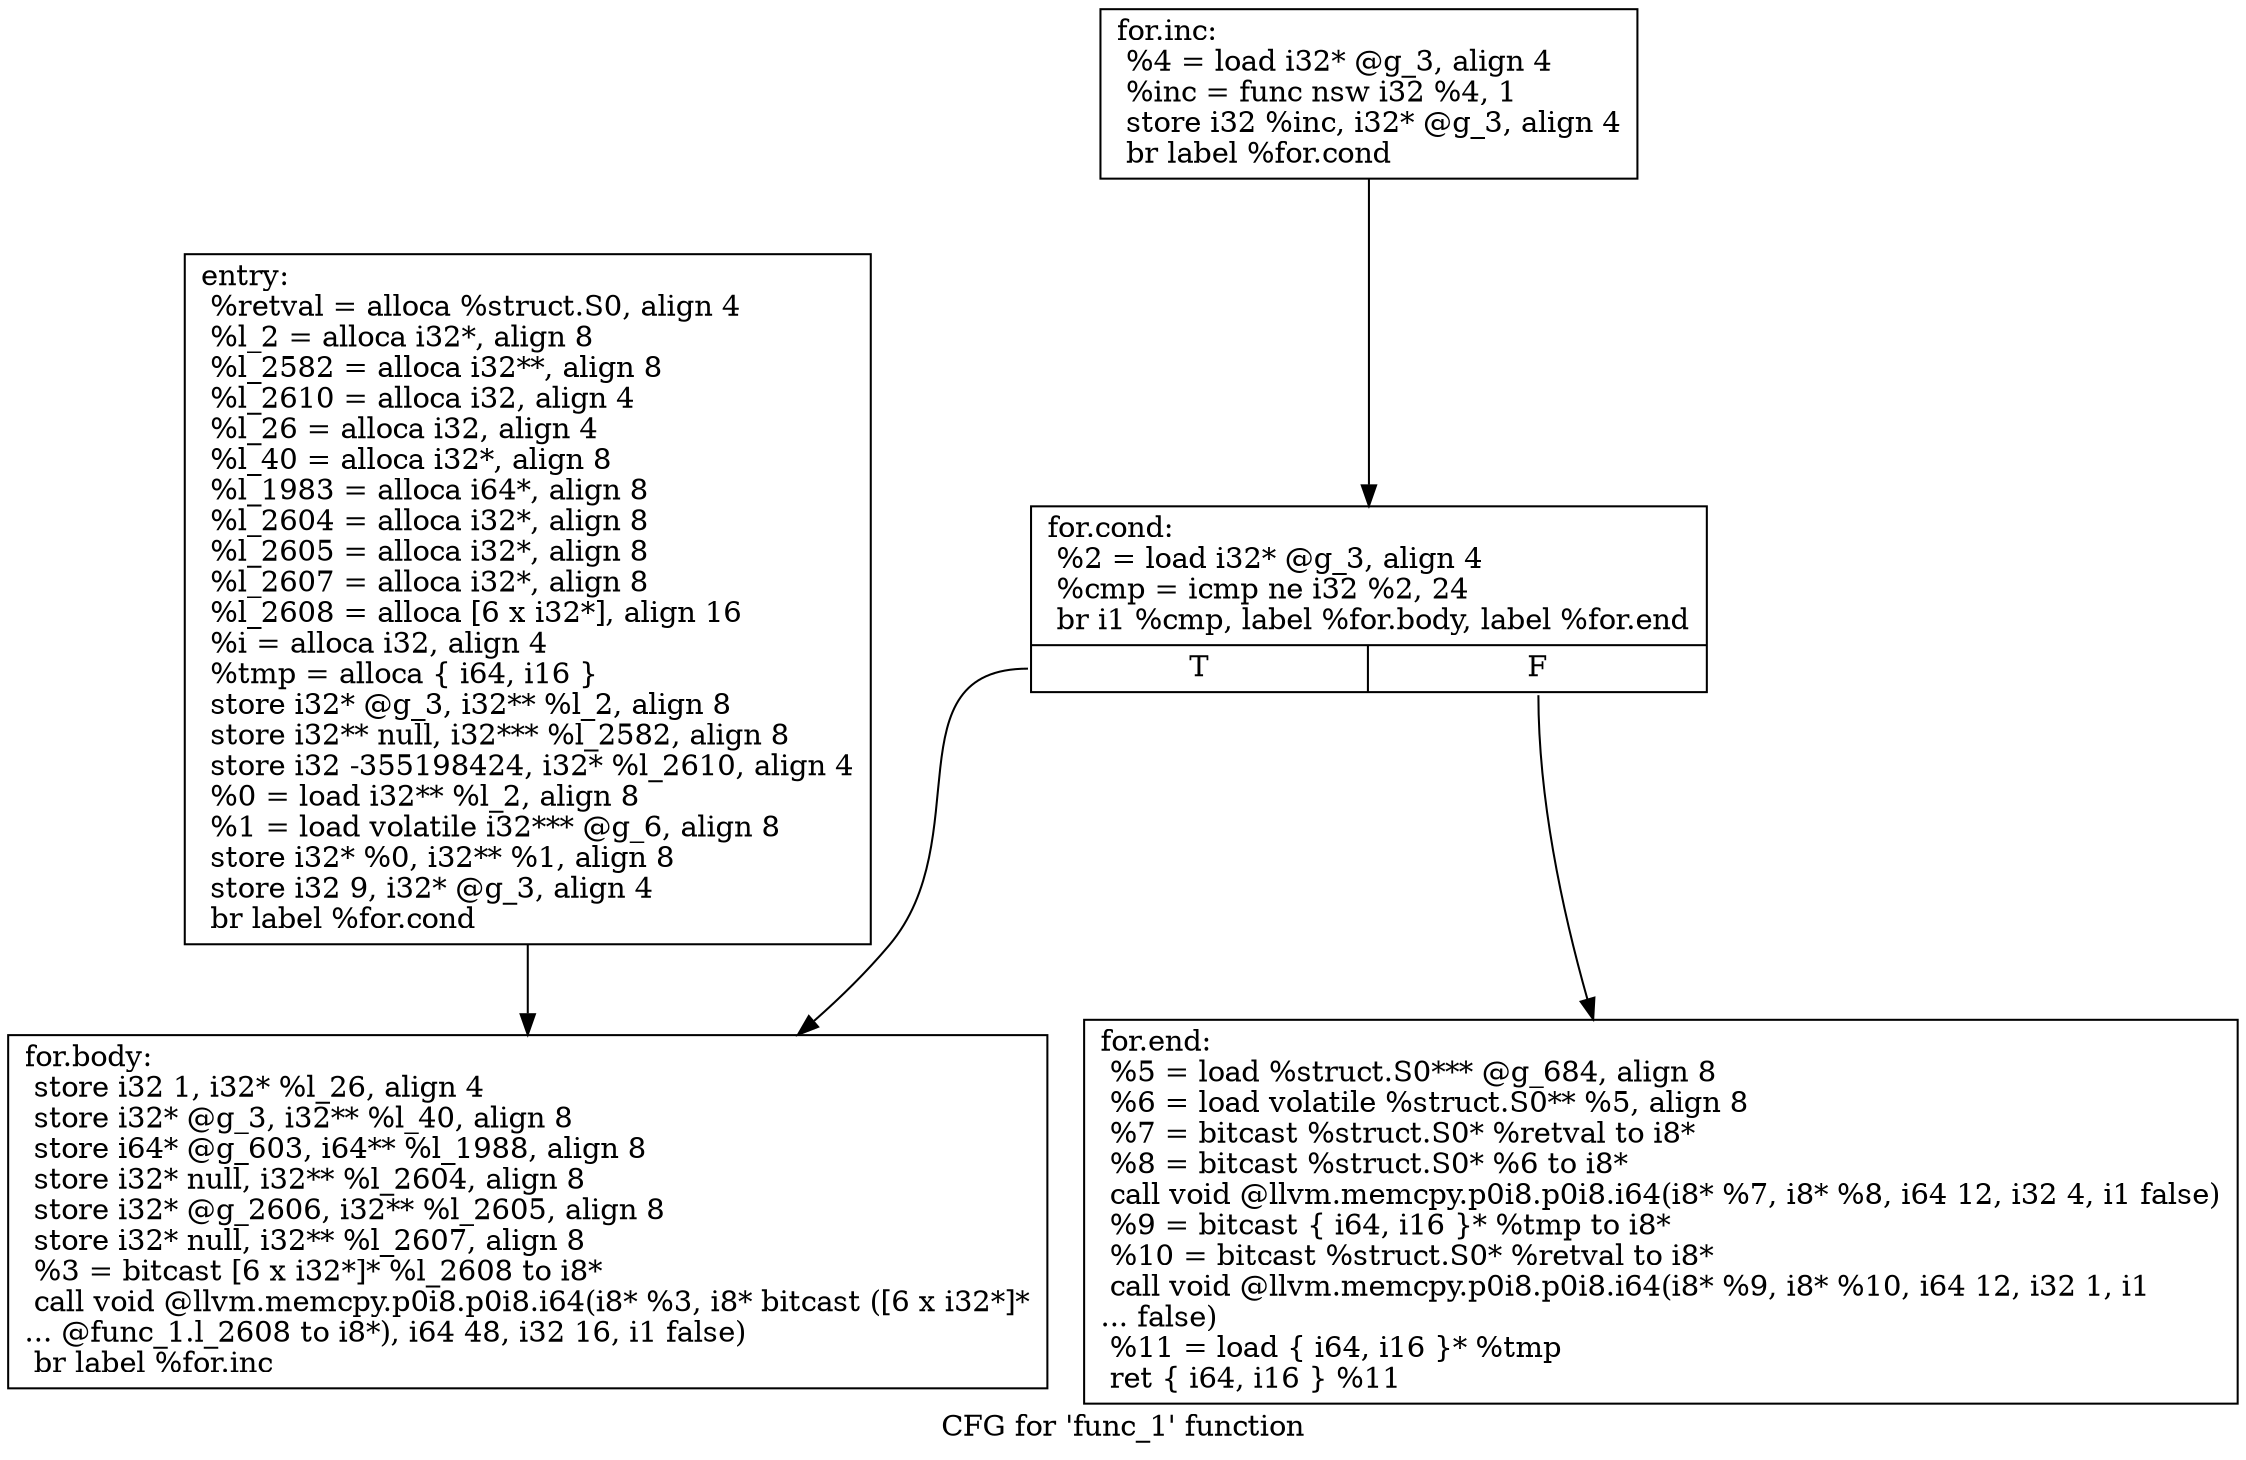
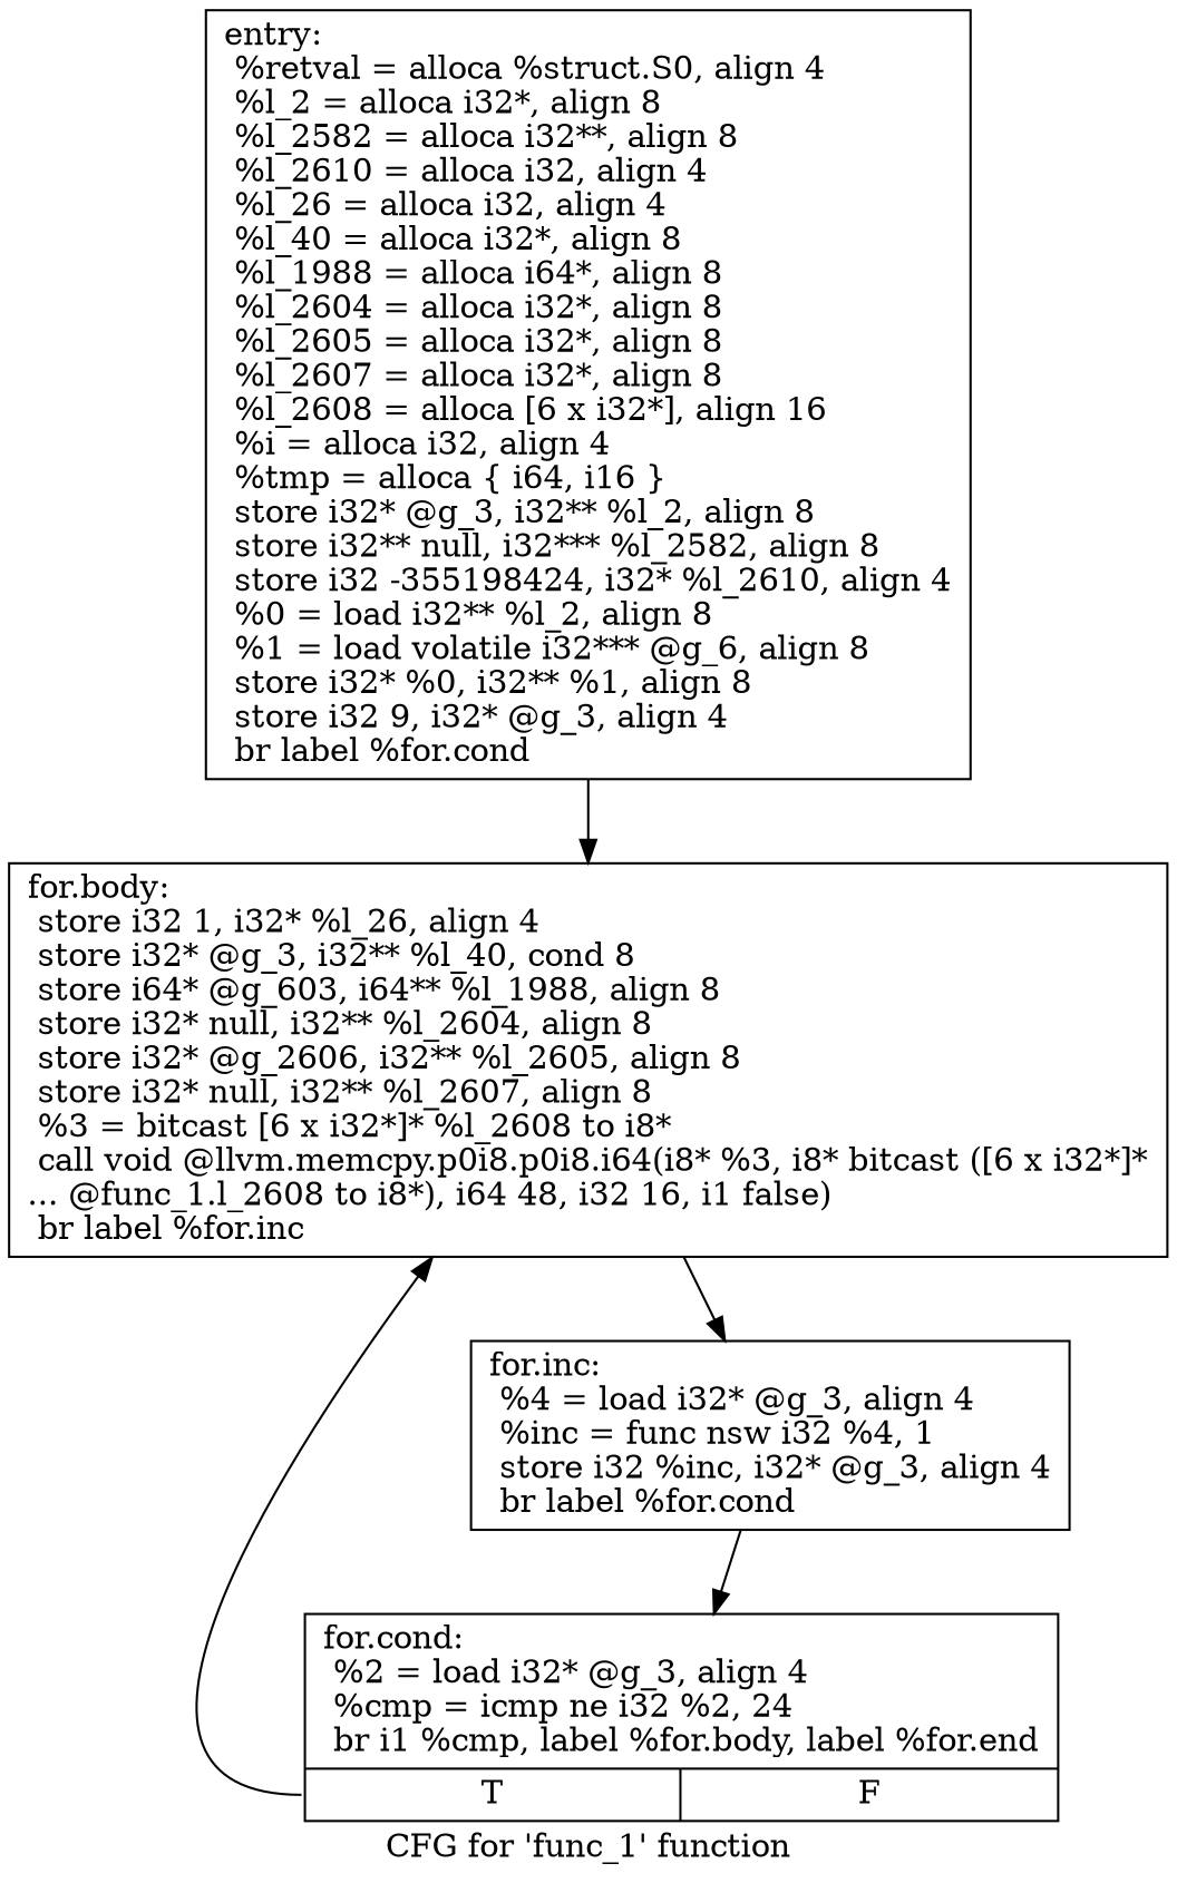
  digraph {
    label="CFG for 'func_1' function"
    node [shape=record]
-   n1 [label="{entry:\l  %retval = alloca %struct.S0, align 4\l  %l_2 = alloca i32*, align 8\l  %l_2582 = alloca i32**, align 8\l  %l_2610 = alloca i32, align 4\l  %l_26 = alloca i32, align 4\l  %l_40 = alloca i32*, align 8\l  %l_1983 = alloca i64*, align 8\l  %l_2604 = alloca i32*, align 8\l  %l_2605 = alloca i32*, align 8\l  %l_2607 = alloca i32*, align 8\l  %l_2608 = alloca [6 x i32*], align 16\l  %i = alloca i32, align 4\l  %tmp = alloca \{ i64, i16 \}\l  store i32* @g_3, i32** %l_2, align 8\l  store i32** null, i32*** %l_2582, align 8\l  store i32 -355198424, i32* %l_2610, align 4\l  %0 = load i32** %l_2, align 8\l  %1 = load volatile i32*** @g_6, align 8\l  store i32* %0, i32** %1, align 8\l  store i32 9, i32* @g_3, align 4\l  br label %for.cond\l}"]
-   n2 [label="{for.body:                                         \l  store i32 1, i32* %l_26, align 4\l  store i32* @g_3, i32** %l_40, align 8\l  store i64* @g_603, i64** %l_1988, align 8\l  store i32* null, i32** %l_2604, align 8\l  store i32* @g_2606, i32** %l_2605, align 8\l  store i32* null, i32** %l_2607, align 8\l  %3 = bitcast [6 x i32*]* %l_2608 to i8*\l  call void @llvm.memcpy.p0i8.p0i8.i64(i8* %3, i8* bitcast ([6 x i32*]*\l... @func_1.l_2608 to i8*), i64 48, i32 16, i1 false)\l  br label %for.inc\l}"]
+   n1 [label="{entry:\l  %retval = alloca %struct.S0, align 4\l  %l_2 = alloca i32*, align 8\l  %l_2582 = alloca i32**, align 8\l  %l_2610 = alloca i32, align 4\l  %l_26 = alloca i32, align 4\l  %l_40 = alloca i32*, align 8\l  %l_1988 = alloca i64*, align 8\l  %l_2604 = alloca i32*, align 8\l  %l_2605 = alloca i32*, align 8\l  %l_2607 = alloca i32*, align 8\l  %l_2608 = alloca [6 x i32*], align 16\l  %i = alloca i32, align 4\l  %tmp = alloca \{ i64, i16 \}\l  store i32* @g_3, i32** %l_2, align 8\l  store i32** null, i32*** %l_2582, align 8\l  store i32 -355198424, i32* %l_2610, align 4\l  %0 = load i32** %l_2, align 8\l  %1 = load volatile i32*** @g_6, align 8\l  store i32* %0, i32** %1, align 8\l  store i32 9, i32* @g_3, align 4\l  br label %for.cond\l}"]
+   n2 [label="{for.body:                                         \l  store i32 1, i32* %l_26, align 4\l  store i32* @g_3, i32** %l_40, cond 8\l  store i64* @g_603, i64** %l_1988, align 8\l  store i32* null, i32** %l_2604, align 8\l  store i32* @g_2606, i32** %l_2605, align 8\l  store i32* null, i32** %l_2607, align 8\l  %3 = bitcast [6 x i32*]* %l_2608 to i8*\l  call void @llvm.memcpy.p0i8.p0i8.i64(i8* %3, i8* bitcast ([6 x i32*]*\l... @func_1.l_2608 to i8*), i64 48, i32 16, i1 false)\l  br label %for.inc\l}"]
    n3 [label="{for.cond:                                         \l  %2 = load i32* @g_3, align 4\l  %cmp = icmp ne i32 %2, 24\l  br i1 %cmp, label %for.body, label %for.end\l|{<s0>T|<s1>F}}"]
-   n4 [label="{for.end:                                          \l  %5 = load %struct.S0*** @g_684, align 8\l  %6 = load volatile %struct.S0** %5, align 8\l  %7 = bitcast %struct.S0* %retval to i8*\l  %8 = bitcast %struct.S0* %6 to i8*\l  call void @llvm.memcpy.p0i8.p0i8.i64(i8* %7, i8* %8, i64 12, i32 4, i1 false)\l  %9 = bitcast \{ i64, i16 \}* %tmp to i8*\l  %10 = bitcast %struct.S0* %retval to i8*\l  call void @llvm.memcpy.p0i8.p0i8.i64(i8* %9, i8* %10, i64 12, i32 1, i1\l... false)\l  %11 = load \{ i64, i16 \}* %tmp\l  ret \{ i64, i16 \} %11\l}"]
    n5 [label="{for.inc:                                          \l  %4 = load i32* @g_3, align 4\l  %inc = func nsw i32 %4, 1\l  store i32 %inc, i32* @g_3, align 4\l  br label %for.cond\l}"]
    n1 -> n2
+   n2 -> n5
    n3 -> n2 [tailport=s0]
-   n3 -> n4 [tailport=s1]
    n5 -> n3
  }
